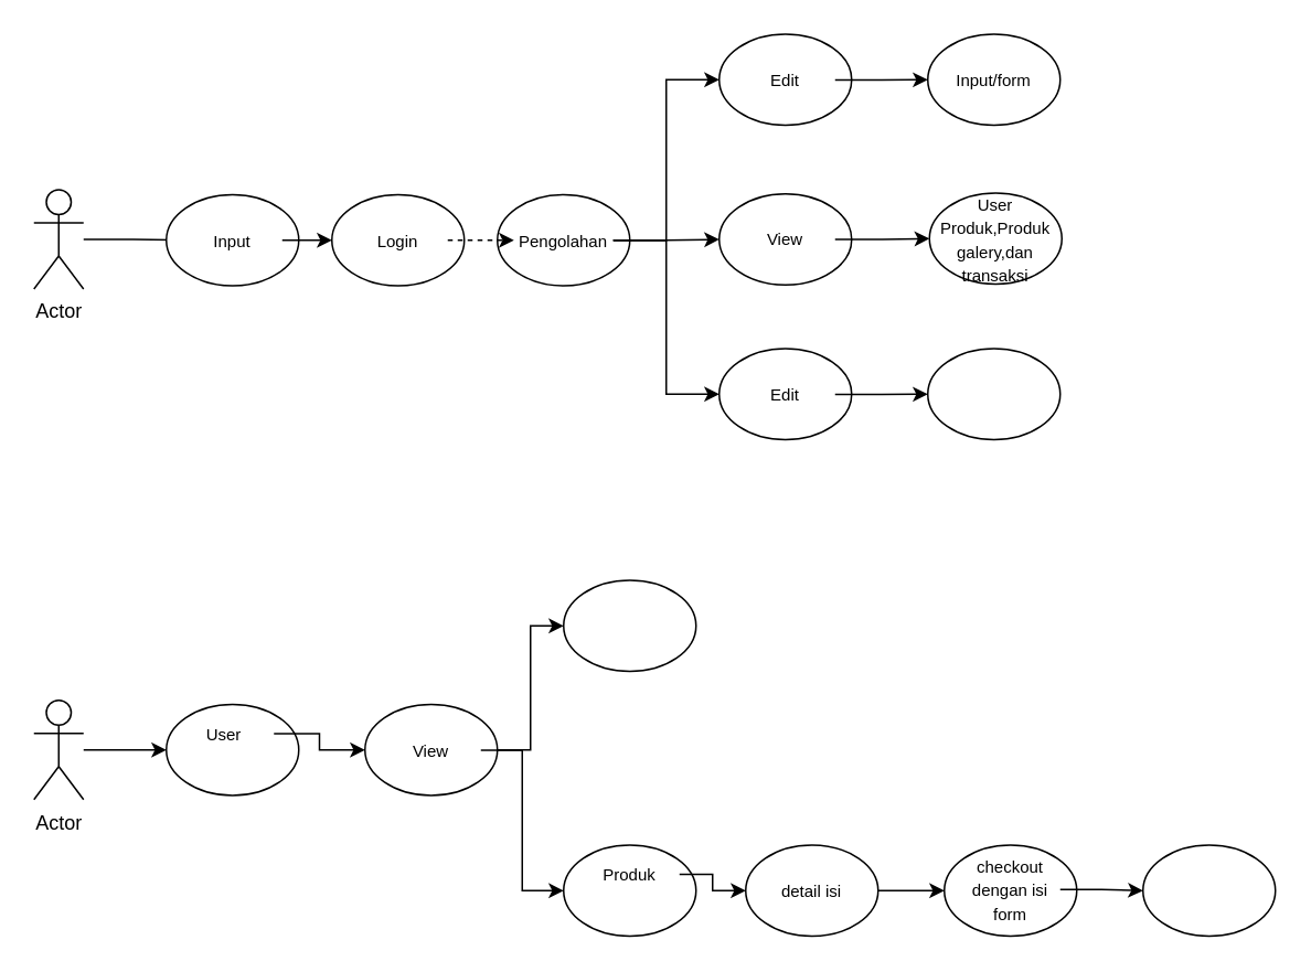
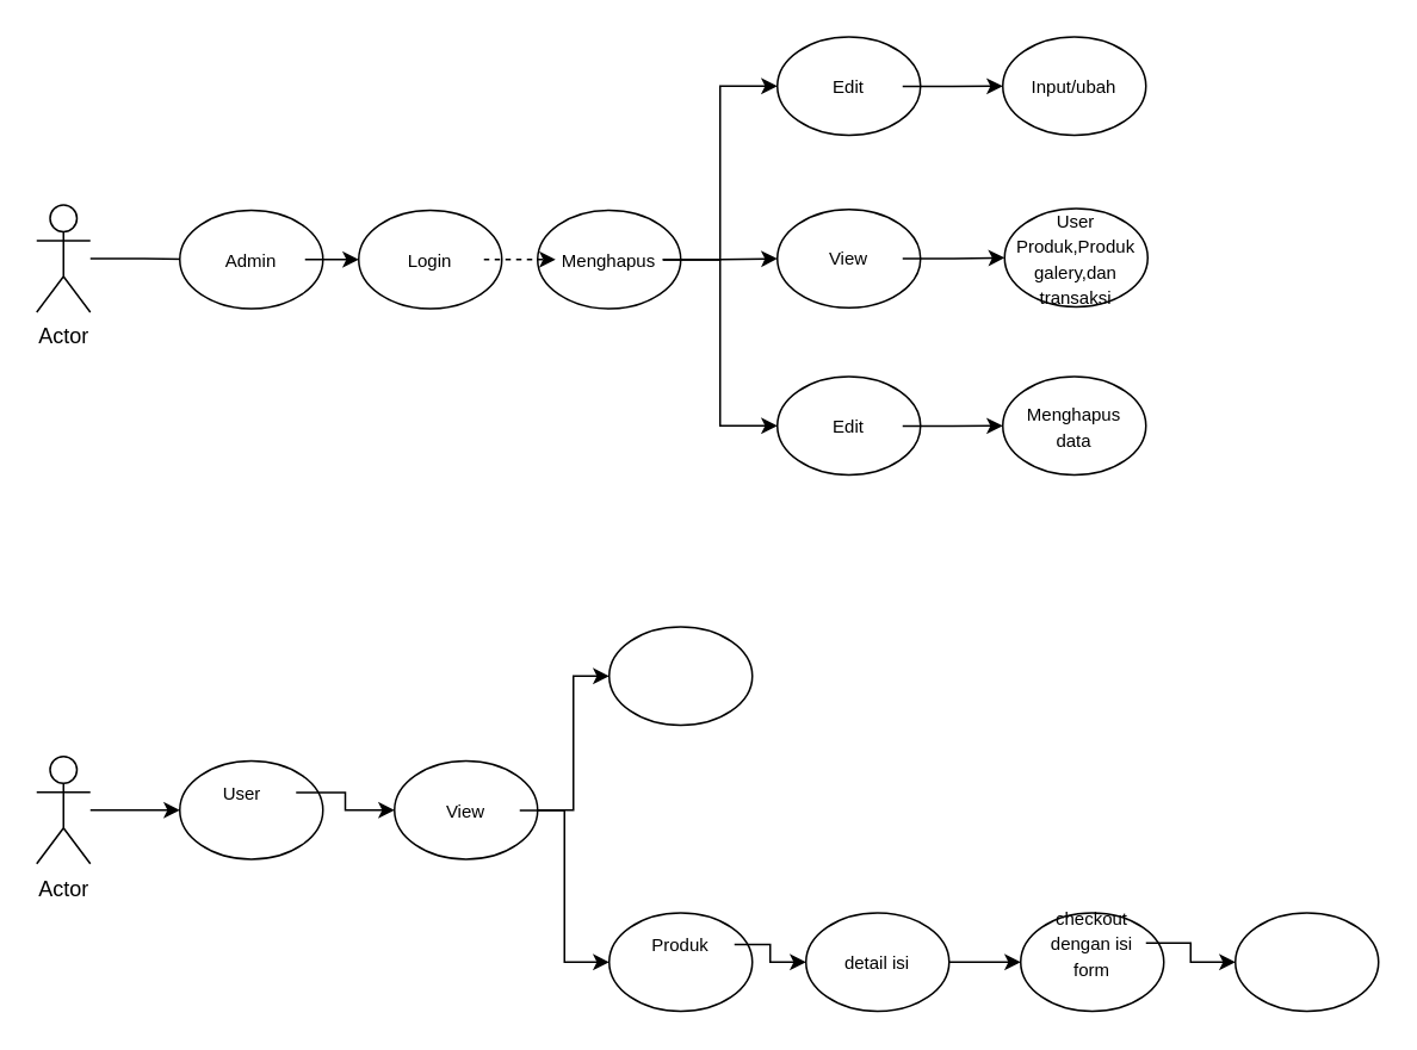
  <mxCell id="0" />
  <mxCell id="1" parent="0" />
  <mxCell id="2" value="" style="group" vertex="1" connectable="0" parent="1"><mxGeometry x="200" y="117" width="80" height="55" as="geometry" /></mxCell>
  <mxCell id="3" value="" style="ellipse;whiteSpace=wrap;html=1;" vertex="1" parent="2"><mxGeometry width="80" height="55" as="geometry" /></mxCell>
  <mxCell id="4" value="&lt;font style=&quot;font-size: 10px;&quot;&gt;Login&lt;/font&gt;" style="text;html=1;strokeColor=none;fillColor=none;align=center;verticalAlign=middle;whiteSpace=wrap;rounded=0;" vertex="1" parent="2"><mxGeometry x="10" y="13.75" width="60" height="27.5" as="geometry" /></mxCell>
  <mxCell id="5" value="" style="group" vertex="1" connectable="0" parent="1"><mxGeometry x="434" y="20" width="326" height="55" as="geometry" /></mxCell>
  <mxCell id="6" value="" style="group" vertex="1" connectable="0" parent="5"><mxGeometry width="80" height="55" as="geometry" /></mxCell>
  <mxCell id="7" value="" style="ellipse;whiteSpace=wrap;html=1;" vertex="1" parent="6"><mxGeometry width="80" height="55" as="geometry" /></mxCell>
  <mxCell id="8" value="&lt;font style=&quot;font-size: 10px;&quot;&gt;Edit&lt;/font&gt;" style="text;html=1;strokeColor=none;fillColor=none;align=center;verticalAlign=middle;whiteSpace=wrap;rounded=0;" vertex="1" parent="6"><mxGeometry x="10" y="13.75" width="60" height="27.5" as="geometry" /></mxCell>
  <mxCell id="9" value="" style="group" vertex="1" connectable="0" parent="5"><mxGeometry x="126" width="80" height="55" as="geometry" /></mxCell>
  <mxCell id="10" value="" style="ellipse;whiteSpace=wrap;html=1;" vertex="1" parent="9"><mxGeometry width="80" height="55" as="geometry" /></mxCell>
- <mxCell id="11" value="&lt;span style=&quot;font-size: 10px;&quot;&gt;Input/form&lt;/span&gt;" style="text;html=1;strokeColor=none;fillColor=none;align=center;verticalAlign=middle;whiteSpace=wrap;rounded=0;" vertex="1" parent="9"><mxGeometry x="10" y="13.75" width="60" height="27.5" as="geometry" /></mxCell>
+ <mxCell id="11" value="&lt;span style=&quot;font-size: 10px;&quot;&gt;Input/ubah&lt;/span&gt;" style="text;html=1;strokeColor=none;fillColor=none;align=center;verticalAlign=middle;whiteSpace=wrap;rounded=0;" vertex="1" parent="9"><mxGeometry x="10" y="13.75" width="60" height="27.5" as="geometry" /></mxCell>
  <mxCell id="12" style="edgeStyle=orthogonalEdgeStyle;rounded=0;orthogonalLoop=1;jettySize=auto;html=1;entryX=0;entryY=0.5;entryDx=0;entryDy=0;" edge="1" parent="5" source="8" target="10"><mxGeometry relative="1" as="geometry" /></mxCell>
  <mxCell id="13" value="" style="group" vertex="1" connectable="0" parent="1"><mxGeometry x="434" y="210" width="326" height="55" as="geometry" /></mxCell>
  <mxCell id="14" value="" style="group" vertex="1" connectable="0" parent="13"><mxGeometry width="80" height="55" as="geometry" /></mxCell>
  <mxCell id="15" value="" style="ellipse;whiteSpace=wrap;html=1;" vertex="1" parent="14"><mxGeometry width="80" height="55" as="geometry" /></mxCell>
  <mxCell id="16" value="&lt;font style=&quot;font-size: 10px;&quot;&gt;Edit&lt;/font&gt;" style="text;html=1;strokeColor=none;fillColor=none;align=center;verticalAlign=middle;whiteSpace=wrap;rounded=0;" vertex="1" parent="14"><mxGeometry x="10" y="13.75" width="60" height="27.5" as="geometry" /></mxCell>
  <mxCell id="17" value="" style="group" vertex="1" connectable="0" parent="13"><mxGeometry x="126" width="80" height="55" as="geometry" /></mxCell>
  <mxCell id="18" value="" style="ellipse;whiteSpace=wrap;html=1;" vertex="1" parent="17"><mxGeometry width="80" height="55" as="geometry" /></mxCell>
+ <mxCell id="19" value="&lt;font style=&quot;font-size: 10px;&quot;&gt;Menghapus data&lt;br&gt;&lt;/font&gt;" style="text;html=1;strokeColor=none;fillColor=none;align=center;verticalAlign=middle;whiteSpace=wrap;rounded=0;" vertex="1" parent="17"><mxGeometry x="10" y="13.75" width="60" height="27.5" as="geometry" /></mxCell>
  <mxCell id="20" style="edgeStyle=orthogonalEdgeStyle;rounded=0;orthogonalLoop=1;jettySize=auto;html=1;entryX=0;entryY=0.5;entryDx=0;entryDy=0;" edge="1" parent="13" source="16" target="18"><mxGeometry relative="1" as="geometry" /></mxCell>
  <mxCell id="21" value="" style="group" vertex="1" connectable="0" parent="1"><mxGeometry x="434" y="107" width="326" height="56.5" as="geometry" /></mxCell>
  <mxCell id="22" value="" style="group" vertex="1" connectable="0" parent="21"><mxGeometry y="9.5" width="80" height="55" as="geometry" /></mxCell>
  <mxCell id="23" value="" style="ellipse;whiteSpace=wrap;html=1;" vertex="1" parent="22"><mxGeometry width="80" height="55" as="geometry" /></mxCell>
  <mxCell id="24" value="&lt;font style=&quot;font-size: 10px;&quot;&gt;View&lt;/font&gt;" style="text;html=1;strokeColor=none;fillColor=none;align=center;verticalAlign=middle;whiteSpace=wrap;rounded=0;" vertex="1" parent="22"><mxGeometry x="10" y="13.75" width="60" height="27.5" as="geometry" /></mxCell>
  <mxCell id="25" value="" style="group" vertex="1" connectable="0" parent="21"><mxGeometry x="127" y="9" width="80" height="55" as="geometry" /></mxCell>
  <mxCell id="26" value="" style="ellipse;whiteSpace=wrap;html=1;" vertex="1" parent="25"><mxGeometry width="80" height="55" as="geometry" /></mxCell>
  <mxCell id="27" value="&lt;font style=&quot;font-size: 10px;&quot;&gt;User Produk,Produk galery,dan transaksi&lt;/font&gt;" style="text;html=1;strokeColor=none;fillColor=none;align=center;verticalAlign=middle;whiteSpace=wrap;rounded=0;" vertex="1" parent="25"><mxGeometry x="10" y="13.75" width="60" height="27.5" as="geometry" /></mxCell>
  <mxCell id="28" style="edgeStyle=orthogonalEdgeStyle;rounded=0;orthogonalLoop=1;jettySize=auto;html=1;exitX=1;exitY=0.5;exitDx=0;exitDy=0;entryX=0;entryY=0.5;entryDx=0;entryDy=0;" edge="1" parent="21" source="24" target="26"><mxGeometry relative="1" as="geometry" /></mxCell>
  <mxCell id="29" style="edgeStyle=orthogonalEdgeStyle;rounded=0;orthogonalLoop=1;jettySize=auto;html=1;entryX=0;entryY=0.5;entryDx=0;entryDy=0;" edge="1" parent="1" source="30" target="36"><mxGeometry relative="1" as="geometry" /></mxCell>
  <mxCell id="30" value="Actor" style="shape=umlActor;verticalLabelPosition=bottom;verticalAlign=top;html=1;outlineConnect=0;" vertex="1" parent="1"><mxGeometry y="114" width="30" height="60" as="geometry" x="20" /></mxCell>
  <mxCell id="31" value="" style="group" vertex="1" connectable="0" parent="1"><mxGeometry x="300" y="117" width="80" height="55" as="geometry" /></mxCell>
  <mxCell id="32" value="" style="ellipse;whiteSpace=wrap;html=1;" vertex="1" parent="31"><mxGeometry width="80" height="55" as="geometry" /></mxCell>
- <mxCell id="33" value="&lt;font style=&quot;font-size: 10px;&quot;&gt;Pengolahan&lt;/font&gt;" style="text;html=1;strokeColor=none;fillColor=none;align=center;verticalAlign=middle;whiteSpace=wrap;rounded=0;" vertex="1" parent="31"><mxGeometry x="10" y="13.75" width="60" height="27.5" as="geometry" /></mxCell>
+ <mxCell id="33" value="&lt;font style=&quot;font-size: 10px;&quot;&gt;Menghapus&lt;/font&gt;" style="text;html=1;strokeColor=none;fillColor=none;align=center;verticalAlign=middle;whiteSpace=wrap;rounded=0;" vertex="1" parent="31"><mxGeometry x="10" y="13.75" width="60" height="27.5" as="geometry" /></mxCell>
  <mxCell id="34" value="" style="group" vertex="1" connectable="0" parent="1"><mxGeometry x="100" y="117" width="80" height="55" as="geometry" /></mxCell>
  <mxCell id="35" value="" style="ellipse;whiteSpace=wrap;html=1;" vertex="1" parent="34"><mxGeometry width="80" height="55" as="geometry" /></mxCell>
- <mxCell id="36" value="&lt;font style=&quot;font-size: 10px;&quot;&gt;Input&lt;/font&gt;" style="text;html=1;strokeColor=none;fillColor=none;align=center;verticalAlign=middle;whiteSpace=wrap;rounded=0;" vertex="1" parent="34"><mxGeometry x="10" y="13.75" width="60" height="27.5" as="geometry" /></mxCell>
+ <mxCell id="36" value="&lt;font style=&quot;font-size: 10px;&quot;&gt;Admin&lt;/font&gt;" style="text;html=1;strokeColor=none;fillColor=none;align=center;verticalAlign=middle;whiteSpace=wrap;rounded=0;" vertex="1" parent="34"><mxGeometry x="10" y="13.75" width="60" height="27.5" as="geometry" /></mxCell>
  <mxCell id="37" style="edgeStyle=orthogonalEdgeStyle;rounded=0;orthogonalLoop=1;jettySize=auto;html=1;exitX=1;exitY=0.5;exitDx=0;exitDy=0;entryX=0;entryY=0.5;entryDx=0;entryDy=0;" edge="1" parent="1" source="36" target="3"><mxGeometry relative="1" as="geometry" /></mxCell>
  <mxCell id="38" style="edgeStyle=orthogonalEdgeStyle;rounded=0;orthogonalLoop=1;jettySize=auto;html=1;exitX=1;exitY=0.5;exitDx=0;exitDy=0;entryX=0;entryY=0.5;entryDx=0;entryDy=0;dashed=1;" edge="1" parent="1" source="4" target="33"><mxGeometry relative="1" as="geometry" /></mxCell>
  <mxCell id="39" style="edgeStyle=orthogonalEdgeStyle;rounded=0;orthogonalLoop=1;jettySize=auto;html=1;exitX=1;exitY=0.5;exitDx=0;exitDy=0;entryX=0;entryY=0.5;entryDx=0;entryDy=0;" edge="1" parent="1" source="33" target="7"><mxGeometry relative="1" as="geometry" /></mxCell>
  <mxCell id="40" style="edgeStyle=orthogonalEdgeStyle;rounded=0;orthogonalLoop=1;jettySize=auto;html=1;exitX=1;exitY=0.5;exitDx=0;exitDy=0;entryX=0;entryY=0.5;entryDx=0;entryDy=0;" edge="1" parent="1" source="33" target="23"><mxGeometry relative="1" as="geometry" /></mxCell>
  <mxCell id="41" style="edgeStyle=orthogonalEdgeStyle;rounded=0;orthogonalLoop=1;jettySize=auto;html=1;entryX=0;entryY=0.5;entryDx=0;entryDy=0;" edge="1" parent="1" source="33" target="15"><mxGeometry relative="1" as="geometry" /></mxCell>
  <mxCell id="42" style="edgeStyle=orthogonalEdgeStyle;rounded=0;orthogonalLoop=1;jettySize=auto;html=1;entryX=0;entryY=0.5;entryDx=0;entryDy=0;" edge="1" parent="1" source="43" target="51"><mxGeometry relative="1" as="geometry" /></mxCell>
  <mxCell id="43" value="Actor" style="shape=umlActor;verticalLabelPosition=bottom;verticalAlign=top;html=1;outlineConnect=0;" vertex="1" parent="1"><mxGeometry y="422.5" width="30" height="60" as="geometry" x="20" /></mxCell>
  <mxCell id="44" value="" style="group" vertex="1" connectable="0" parent="1"><mxGeometry x="340" y="350" width="80" height="55" as="geometry" /></mxCell>
  <mxCell id="45" value="" style="ellipse;whiteSpace=wrap;html=1;" vertex="1" parent="44"><mxGeometry width="80" height="55" as="geometry" /></mxCell>
  <mxCell id="46" value="" style="group" vertex="1" connectable="0" parent="1"><mxGeometry x="100" y="425" width="320" height="55" as="geometry" /></mxCell>
  <mxCell id="47" value="" style="group" vertex="1" connectable="0" parent="46"><mxGeometry x="120" width="80" height="55" as="geometry" /></mxCell>
  <mxCell id="48" value="" style="ellipse;whiteSpace=wrap;html=1;" vertex="1" parent="47"><mxGeometry width="80" height="55" as="geometry" /></mxCell>
  <mxCell id="49" value="&lt;font style=&quot;font-size: 10px;&quot;&gt;View&lt;/font&gt;" style="text;html=1;strokeColor=none;fillColor=none;align=center;verticalAlign=middle;whiteSpace=wrap;rounded=0;" vertex="1" parent="47"><mxGeometry x="10" y="13.75" width="60" height="27.5" as="geometry" /></mxCell>
  <mxCell id="50" value="" style="group" vertex="1" connectable="0" parent="46"><mxGeometry width="80" height="55" as="geometry" /></mxCell>
  <mxCell id="51" value="" style="ellipse;whiteSpace=wrap;html=1;" vertex="1" parent="50"><mxGeometry width="80" height="55" as="geometry" /></mxCell>
  <mxCell id="52" value="&lt;font style=&quot;font-size: 10px;&quot;&gt;User&lt;/font&gt;" style="text;html=1;strokeColor=none;fillColor=none;align=center;verticalAlign=middle;whiteSpace=wrap;rounded=0;" vertex="1" parent="50"><mxGeometry x="5" y="3.75" width="60" height="27.5" as="geometry" /></mxCell>
  <mxCell id="53" style="edgeStyle=orthogonalEdgeStyle;rounded=0;orthogonalLoop=1;jettySize=auto;html=1;entryX=0;entryY=0.5;entryDx=0;entryDy=0;" edge="1" parent="46" source="52" target="48"><mxGeometry relative="1" as="geometry" /></mxCell>
  <mxCell id="54" value="" style="group" vertex="1" connectable="0" parent="1"><mxGeometry x="450" y="510" width="320" height="55" as="geometry" /></mxCell>
  <mxCell id="55" value="" style="group" vertex="1" connectable="0" parent="54"><mxGeometry x="120" width="80" height="55" as="geometry" /></mxCell>
  <mxCell id="56" value="" style="ellipse;whiteSpace=wrap;html=1;" vertex="1" parent="55"><mxGeometry width="80" height="55" as="geometry" /></mxCell>
- <mxCell id="57" value="&lt;font style=&quot;font-size: 10px;&quot;&gt;checkout dengan isi form&lt;/font&gt;" style="text;html=1;strokeColor=none;fillColor=none;align=center;verticalAlign=middle;whiteSpace=wrap;rounded=0;" vertex="1" parent="55"><mxGeometry x="10" y="13.75" width="60" height="26.25" as="geometry" /></mxCell>
+ <mxCell id="57" value="&lt;font style=&quot;font-size: 10px;&quot;&gt;checkout dengan isi form&lt;/font&gt;" style="text;html=1;strokeColor=none;fillColor=none;align=center;verticalAlign=middle;whiteSpace=wrap;rounded=0;" vertex="1" parent="55"><mxGeometry x="10" y="3.75" width="60" height="26.25" as="geometry" /></mxCell>
  <mxCell id="58" value="" style="group" vertex="1" connectable="0" parent="54"><mxGeometry width="80" height="55" as="geometry" /></mxCell>
  <mxCell id="59" value="" style="ellipse;whiteSpace=wrap;html=1;" vertex="1" parent="58"><mxGeometry width="80" height="55" as="geometry" /></mxCell>
  <mxCell id="60" value="&lt;font style=&quot;font-size: 10px;&quot;&gt;detail isi&lt;/font&gt;" style="text;html=1;strokeColor=none;fillColor=none;align=center;verticalAlign=middle;whiteSpace=wrap;rounded=0;" vertex="1" parent="58"><mxGeometry x="10" y="13.75" width="60" height="27.5" as="geometry" /></mxCell>
  <mxCell id="61" value="" style="group" vertex="1" connectable="0" parent="54"><mxGeometry x="240" width="80" height="55" as="geometry" /></mxCell>
  <mxCell id="62" value="" style="ellipse;whiteSpace=wrap;html=1;" vertex="1" parent="61"><mxGeometry width="80" height="55" as="geometry" /></mxCell>
  <mxCell id="63" style="edgeStyle=orthogonalEdgeStyle;rounded=0;orthogonalLoop=1;jettySize=auto;html=1;exitX=1;exitY=0.5;exitDx=0;exitDy=0;entryX=0;entryY=0.5;entryDx=0;entryDy=0;" edge="1" parent="54" source="59" target="56"><mxGeometry relative="1" as="geometry" /></mxCell>
  <mxCell id="64" style="edgeStyle=orthogonalEdgeStyle;rounded=0;orthogonalLoop=1;jettySize=auto;html=1;entryX=0;entryY=0.5;entryDx=0;entryDy=0;" edge="1" parent="54" source="57" target="62"><mxGeometry relative="1" as="geometry" /></mxCell>
  <mxCell id="65" value="" style="group" vertex="1" connectable="0" parent="1"><mxGeometry x="340" y="510" width="80" height="55" as="geometry" /></mxCell>
  <mxCell id="66" value="" style="ellipse;whiteSpace=wrap;html=1;" vertex="1" parent="65"><mxGeometry width="80" height="55" as="geometry" /></mxCell>
  <mxCell id="67" value="&lt;font style=&quot;font-size: 10px;&quot;&gt;Produk&lt;/font&gt;" style="text;html=1;strokeColor=none;fillColor=none;align=center;verticalAlign=middle;whiteSpace=wrap;rounded=0;" vertex="1" parent="65"><mxGeometry x="10" y="3.75" width="60" height="27.5" as="geometry" /></mxCell>
  <mxCell id="68" style="edgeStyle=orthogonalEdgeStyle;rounded=0;orthogonalLoop=1;jettySize=auto;html=1;entryX=0;entryY=0.5;entryDx=0;entryDy=0;" edge="1" parent="1" source="48" target="45"><mxGeometry relative="1" as="geometry" /></mxCell>
  <mxCell id="69" style="edgeStyle=orthogonalEdgeStyle;rounded=0;orthogonalLoop=1;jettySize=auto;html=1;entryX=0;entryY=0.5;entryDx=0;entryDy=0;" edge="1" parent="1" source="49" target="66"><mxGeometry relative="1" as="geometry" /></mxCell>
  <mxCell id="70" style="edgeStyle=orthogonalEdgeStyle;rounded=0;orthogonalLoop=1;jettySize=auto;html=1;entryX=0;entryY=0.5;entryDx=0;entryDy=0;" edge="1" parent="1" source="67" target="59"><mxGeometry relative="1" as="geometry" /></mxCell>
